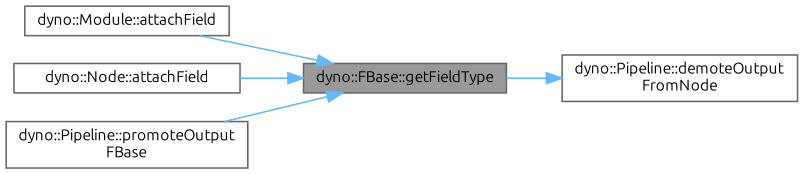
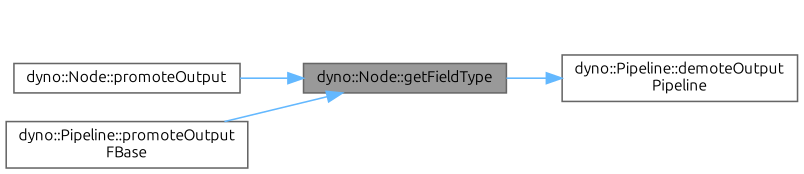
  digraph {
    fontname=Ubuntu
    rankdir=RL
    node [color=grey40 fillcolor=white fontname=Ubuntu fontsize=10 shape=box style=filled]
    edge [color=steelblue1 dir=back fontname=Ubuntu fontsize=10 labelfontname=Helvetica labelfontsize=10 style=solid]
-   n1 [color=gray40 fillcolor=grey60 fontcolor=black height=0.2 label="dyno::FBase::getFieldType" width=0.4]
-   n2 [height=0.2 label="dyno::Module::attachField" width=0.4]
-   n3 [height=0.2 label="dyno::Node::attachField" width=0.4]
+   n1 [color=gray40 fillcolor=grey60 fontcolor=black height=0.2 label="dyno::Node::getFieldType" width=0.4]
+   n3 [height=0.2 label="dyno::Node::promoteOutput" width=0.4]
    n4 [height=0.2 label="dyno::Pipeline::promoteOutput\lFBase" width=0.4]
-   n5 [height=0.2 label="dyno::Pipeline::demoteOutput\lFromNode" width=0.4]
-   n1 -> n2
+   n5 [height=0.2 label="dyno::Pipeline::demoteOutput\lPipeline" width=0.4]
    n1 -> n3
    n1 -> n4
    n5 -> n1
  }
